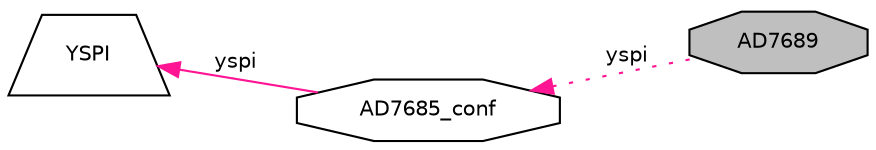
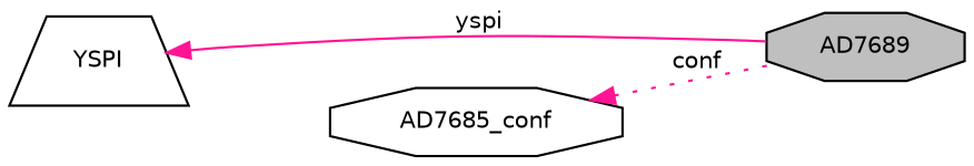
  digraph {
    rankdir=LR
    node [color=black fillcolor=white fontname=Helvetica fontsize=10 shape=octagon style=filled]
    edge [color=deeppink dir=back fontname=Helvetica fontsize=10 labelfontname=Helvetica labelfontsize=10]
    n1 [fillcolor=grey75 fontcolor=black height=0.2 label=AD7689 width=0.4]
    n2 [height=0.2 label=YSPI shape=trapezium width=0.4]
    n3 [height=0.2 label=AD7685_conf width=0.4]
-   n2 -> n3 [label=" yspi" style=solid]
-   n3 -> n1 [label=" yspi" style=dotted]
+   n2 -> n1 [label=" yspi" style=solid]
+   n3 -> n1 [label=" conf" style=dotted]
  }
